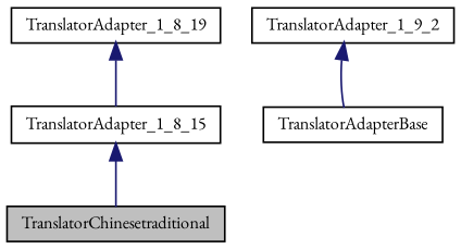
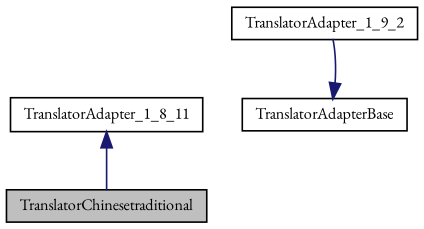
  digraph {
    fontname="EB Garamond"
    node [color=black fillcolor=white fontname="EB Garamond" fontsize=10 shape=record style=filled]
    edge [color=midnightblue dir=back fontname="EB Garamond" fontsize=10 labelfontname=Helvetica labelfontsize=10 style=solid]
    n1 [fillcolor=grey75 fontcolor=black height=0.2 label=TranslatorChinesetraditional width=0.4]
-   n2 [height=0.2 label=TranslatorAdapter_1_8_15 width=0.4]
-   n3 [height=0.2 label=TranslatorAdapter_1_8_19 width=0.4]
+   n2 [height=0.2 label=TranslatorAdapter_1_8_11 width=0.4]
    n4 [height=0.2 label=TranslatorAdapter_1_9_2 width=0.4]
    n5 [height=0.2 label=TranslatorAdapterBase width=0.4]
    n2 -> n1
-   n3 -> n2
-   n4 -> n5
+   n5 -> n4
  }
